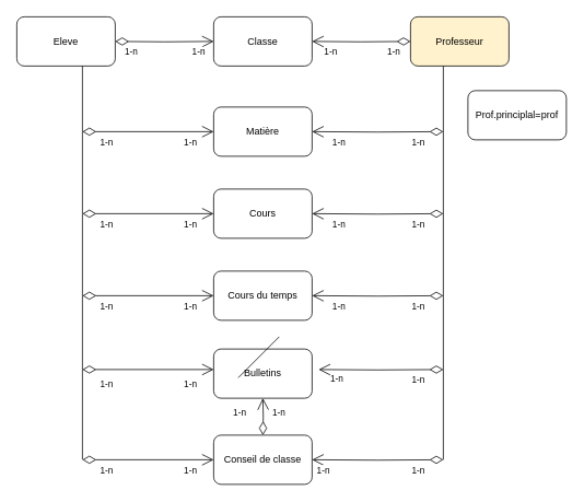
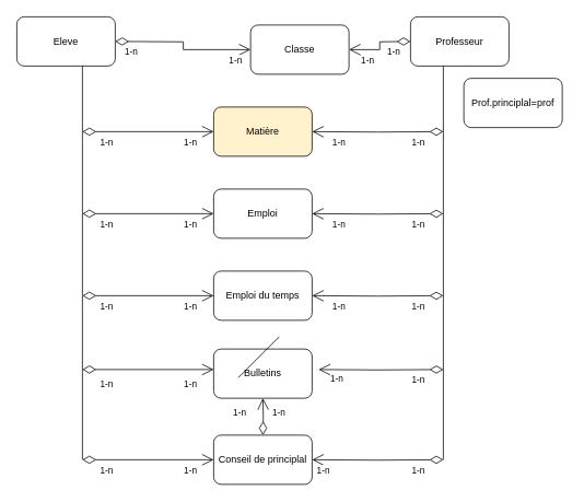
  <mxCell id="0" />
  <mxCell id="1" parent="0" />
  <mxCell id="2" value="Eleve" style="rounded=1;whiteSpace=wrap;html=1;" vertex="1" parent="1"><mxGeometry x="20" y="20" width="120" height="60" as="geometry" /></mxCell>
- <mxCell id="3" value="Professeur" style="rounded=1;whiteSpace=wrap;html=1;fillColor=#fff2cc;" vertex="1" parent="1"><mxGeometry x="500" y="20" width="120" height="60" as="geometry" /></mxCell>
- <mxCell id="4" value="Prof.principlal=prof" style="rounded=1;whiteSpace=wrap;html=1;" vertex="1" parent="1"><mxGeometry x="570" y="110" width="120" height="60" as="geometry" /></mxCell>
- <mxCell id="5" value="Classe" style="rounded=1;whiteSpace=wrap;html=1;" vertex="1" parent="1"><mxGeometry x="260" y="20" width="120" height="60" as="geometry" /></mxCell>
- <mxCell id="6" value="Matière" style="rounded=1;whiteSpace=wrap;html=1;" vertex="1" parent="1"><mxGeometry x="260" y="130" width="120" height="60" as="geometry" /></mxCell>
- <mxCell id="7" value="Cours" style="rounded=1;whiteSpace=wrap;html=1;" vertex="1" parent="1"><mxGeometry x="260" y="230" width="120" height="60" as="geometry" /></mxCell>
- <mxCell id="8" value="Cours du temps" style="rounded=1;whiteSpace=wrap;html=1;" vertex="1" parent="1"><mxGeometry x="260" y="330" width="120" height="60" as="geometry" /></mxCell>
+ <mxCell id="3" value="Professeur" style="rounded=1;whiteSpace=wrap;html=1;" vertex="1" parent="1"><mxGeometry x="500" y="20" width="120" height="60" as="geometry" /></mxCell>
+ <mxCell id="4" value="Prof.principlal=prof" style="rounded=1;whiteSpace=wrap;html=1;" vertex="1" parent="1"><mxGeometry x="565" y="95" width="120" height="60" as="geometry" /></mxCell>
+ <mxCell id="5" value="Classe" style="rounded=1;whiteSpace=wrap;html=1;" vertex="1" parent="1"><mxGeometry x="305" y="30" width="120" height="60" as="geometry" /></mxCell>
+ <mxCell id="6" value="Matière" style="rounded=1;whiteSpace=wrap;html=1;fillColor=#fff2cc;" vertex="1" parent="1"><mxGeometry x="260" y="130" width="120" height="60" as="geometry" /></mxCell>
+ <mxCell id="7" value="Emploi" style="rounded=1;whiteSpace=wrap;html=1;" vertex="1" parent="1"><mxGeometry x="260" y="230" width="120" height="60" as="geometry" /></mxCell>
+ <mxCell id="8" value="Emploi du temps" style="rounded=1;whiteSpace=wrap;html=1;" vertex="1" parent="1"><mxGeometry x="260" y="330" width="120" height="60" as="geometry" /></mxCell>
  <mxCell id="9" value="Bulletins" style="rounded=1;whiteSpace=wrap;html=1;" vertex="1" parent="1"><mxGeometry x="260" y="425" width="120" height="60" as="geometry" /></mxCell>
- <mxCell id="10" value="Conseil de classe" style="rounded=1;whiteSpace=wrap;html=1;" vertex="1" parent="1"><mxGeometry x="260" y="530" width="120" height="60" as="geometry" /></mxCell>
+ <mxCell id="10" value="Conseil de principlal" style="rounded=1;whiteSpace=wrap;html=1;" vertex="1" parent="1"><mxGeometry x="260" y="530" width="120" height="60" as="geometry" /></mxCell>
  <mxCell id="11" value="" style="endArrow=open;html=1;endSize=12;startArrow=diamondThin;startSize=14;startFill=0;edgeStyle=orthogonalEdgeStyle;rounded=0;entryX=0;entryY=0.5;entryDx=0;entryDy=0;" edge="1" parent="1" target="5"><mxGeometry relative="1" as="geometry"><mxPoint x="140" y="50" as="sourcePoint" /><mxPoint x="300" y="50" as="targetPoint" /></mxGeometry></mxCell>
  <mxCell id="12" value="1-n" style="edgeLabel;resizable=0;html=1;align=left;verticalAlign=top;" connectable="0" vertex="1" parent="11"><mxGeometry x="-1" relative="1" as="geometry"><mxPoint x="10" as="offset" /></mxGeometry></mxCell>
  <mxCell id="13" value="1-n" style="edgeLabel;resizable=0;html=1;align=right;verticalAlign=top;" connectable="0" vertex="1" parent="11"><mxGeometry x="1" relative="1" as="geometry"><mxPoint x="-10" as="offset" /></mxGeometry></mxCell>
  <mxCell id="14" value="" style="endArrow=open;html=1;endSize=12;startArrow=diamondThin;startSize=14;startFill=0;edgeStyle=orthogonalEdgeStyle;rounded=0;entryX=1;entryY=0.5;entryDx=0;entryDy=0;" edge="1" parent="1" target="5"><mxGeometry relative="1" as="geometry"><mxPoint x="500" y="50" as="sourcePoint" /><mxPoint x="660" y="50" as="targetPoint" /></mxGeometry></mxCell>
  <mxCell id="15" value="1-n" style="edgeLabel;resizable=0;html=1;align=left;verticalAlign=top;" connectable="0" vertex="1" parent="14"><mxGeometry x="-1" relative="1" as="geometry"><mxPoint x="-30" as="offset" /></mxGeometry></mxCell>
  <mxCell id="16" value="1-n" style="edgeLabel;resizable=0;html=1;align=right;verticalAlign=top;" connectable="0" vertex="1" parent="14"><mxGeometry x="1" relative="1" as="geometry"><mxPoint x="31" as="offset" /></mxGeometry></mxCell>
  <mxCell id="17" value="" style="endArrow=open;html=1;endSize=12;startArrow=diamondThin;startSize=14;startFill=0;edgeStyle=orthogonalEdgeStyle;rounded=0;" edge="1" parent="1"><mxGeometry relative="1" as="geometry"><mxPoint x="100" y="160" as="sourcePoint" /><mxPoint x="260" y="160" as="targetPoint" /></mxGeometry></mxCell>
  <mxCell id="18" value="1-n" style="edgeLabel;resizable=0;html=1;align=left;verticalAlign=top;" connectable="0" vertex="1" parent="17"><mxGeometry x="-1" relative="1" as="geometry"><mxPoint x="20" as="offset" /></mxGeometry></mxCell>
  <mxCell id="19" value="1-n" style="edgeLabel;resizable=0;html=1;align=right;verticalAlign=top;" connectable="0" vertex="1" parent="17"><mxGeometry x="1" relative="1" as="geometry"><mxPoint x="-20" as="offset" /></mxGeometry></mxCell>
  <mxCell id="20" value="" style="endArrow=open;html=1;endSize=12;startArrow=diamondThin;startSize=14;startFill=0;edgeStyle=orthogonalEdgeStyle;rounded=0;" edge="1" parent="1"><mxGeometry relative="1" as="geometry"><mxPoint x="100" y="260" as="sourcePoint" /><mxPoint x="260" y="260" as="targetPoint" /></mxGeometry></mxCell>
  <mxCell id="21" value="1-n" style="edgeLabel;resizable=0;html=1;align=left;verticalAlign=top;" connectable="0" vertex="1" parent="20"><mxGeometry x="-1" relative="1" as="geometry"><mxPoint x="20" as="offset" /></mxGeometry></mxCell>
  <mxCell id="22" value="1-n" style="edgeLabel;resizable=0;html=1;align=right;verticalAlign=top;" connectable="0" vertex="1" parent="20"><mxGeometry x="1" relative="1" as="geometry"><mxPoint x="-20" as="offset" /></mxGeometry></mxCell>
  <mxCell id="23" value="" style="endArrow=open;html=1;endSize=12;startArrow=diamondThin;startSize=14;startFill=0;edgeStyle=orthogonalEdgeStyle;rounded=0;" edge="1" parent="1"><mxGeometry relative="1" as="geometry"><mxPoint x="100" y="360" as="sourcePoint" /><mxPoint x="260" y="360" as="targetPoint" /></mxGeometry></mxCell>
  <mxCell id="24" value="1-n" style="edgeLabel;resizable=0;html=1;align=left;verticalAlign=top;" connectable="0" vertex="1" parent="23"><mxGeometry x="-1" relative="1" as="geometry"><mxPoint x="20" as="offset" /></mxGeometry></mxCell>
  <mxCell id="25" value="1-n" style="edgeLabel;resizable=0;html=1;align=right;verticalAlign=top;" connectable="0" vertex="1" parent="23"><mxGeometry x="1" relative="1" as="geometry"><mxPoint x="-20" as="offset" /></mxGeometry></mxCell>
  <mxCell id="26" value="" style="endArrow=open;html=1;endSize=12;startArrow=diamondThin;startSize=14;startFill=0;edgeStyle=orthogonalEdgeStyle;rounded=0;" edge="1" parent="1"><mxGeometry relative="1" as="geometry"><mxPoint x="100" y="450" as="sourcePoint" /><mxPoint x="260" y="450" as="targetPoint" /></mxGeometry></mxCell>
  <mxCell id="27" value="1-n" style="edgeLabel;resizable=0;html=1;align=left;verticalAlign=top;" connectable="0" vertex="1" parent="26"><mxGeometry x="-1" relative="1" as="geometry"><mxPoint x="20" y="5" as="offset" /></mxGeometry></mxCell>
  <mxCell id="28" value="1-n" style="edgeLabel;resizable=0;html=1;align=right;verticalAlign=top;" connectable="0" vertex="1" parent="26"><mxGeometry x="1" relative="1" as="geometry"><mxPoint x="-20" y="5" as="offset" /></mxGeometry></mxCell>
  <mxCell id="29" value="" style="endArrow=open;html=1;endSize=12;startArrow=diamondThin;startSize=14;startFill=0;edgeStyle=orthogonalEdgeStyle;rounded=0;" edge="1" parent="1"><mxGeometry relative="1" as="geometry"><mxPoint x="100" y="560" as="sourcePoint" /><mxPoint x="260" y="560" as="targetPoint" /></mxGeometry></mxCell>
  <mxCell id="30" value="1-n" style="edgeLabel;resizable=0;html=1;align=left;verticalAlign=top;" connectable="0" vertex="1" parent="29"><mxGeometry x="-1" relative="1" as="geometry"><mxPoint x="20" as="offset" /></mxGeometry></mxCell>
  <mxCell id="31" value="1-n" style="edgeLabel;resizable=0;html=1;align=right;verticalAlign=top;" connectable="0" vertex="1" parent="29"><mxGeometry x="1" relative="1" as="geometry"><mxPoint x="-20" as="offset" /></mxGeometry></mxCell>
  <mxCell id="32" value="" style="endArrow=open;html=1;endSize=12;startArrow=diamondThin;startSize=14;startFill=0;edgeStyle=orthogonalEdgeStyle;rounded=0;entryX=1;entryY=0.5;entryDx=0;entryDy=0;" edge="1" parent="1" target="6"><mxGeometry relative="1" as="geometry"><mxPoint x="540" y="160" as="sourcePoint" /><mxPoint x="700" y="160" as="targetPoint" /></mxGeometry></mxCell>
  <mxCell id="33" value="1-n" style="edgeLabel;resizable=0;html=1;align=left;verticalAlign=top;" connectable="0" vertex="1" parent="32"><mxGeometry x="-1" relative="1" as="geometry"><mxPoint x="-40" as="offset" /></mxGeometry></mxCell>
  <mxCell id="34" value="1-n" style="edgeLabel;resizable=0;html=1;align=right;verticalAlign=top;" connectable="0" vertex="1" parent="32"><mxGeometry x="1" relative="1" as="geometry"><mxPoint x="41" as="offset" /></mxGeometry></mxCell>
  <mxCell id="35" value="" style="endArrow=open;html=1;endSize=12;startArrow=diamondThin;startSize=14;startFill=0;edgeStyle=orthogonalEdgeStyle;rounded=0;entryX=1;entryY=0.5;entryDx=0;entryDy=0;" edge="1" parent="1" target="7"><mxGeometry relative="1" as="geometry"><mxPoint x="540" y="260" as="sourcePoint" /><mxPoint x="700" y="260" as="targetPoint" /></mxGeometry></mxCell>
  <mxCell id="36" value="1-n" style="edgeLabel;resizable=0;html=1;align=left;verticalAlign=top;" connectable="0" vertex="1" parent="35"><mxGeometry x="-1" relative="1" as="geometry"><mxPoint x="-40" as="offset" /></mxGeometry></mxCell>
  <mxCell id="37" value="1-n" style="edgeLabel;resizable=0;html=1;align=right;verticalAlign=top;" connectable="0" vertex="1" parent="35"><mxGeometry x="1" relative="1" as="geometry"><mxPoint x="41" as="offset" /></mxGeometry></mxCell>
  <mxCell id="38" value="" style="endArrow=open;html=1;endSize=12;startArrow=diamondThin;startSize=14;startFill=0;edgeStyle=orthogonalEdgeStyle;rounded=0;entryX=1;entryY=0.5;entryDx=0;entryDy=0;" edge="1" parent="1" target="8"><mxGeometry relative="1" as="geometry"><mxPoint x="540" y="360" as="sourcePoint" /><mxPoint x="700" y="360" as="targetPoint" /></mxGeometry></mxCell>
  <mxCell id="39" value="1-n" style="edgeLabel;resizable=0;html=1;align=left;verticalAlign=top;" connectable="0" vertex="1" parent="38"><mxGeometry x="-1" relative="1" as="geometry"><mxPoint x="-40" as="offset" /></mxGeometry></mxCell>
  <mxCell id="40" value="1-n" style="edgeLabel;resizable=0;html=1;align=right;verticalAlign=top;" connectable="0" vertex="1" parent="38"><mxGeometry x="1" relative="1" as="geometry"><mxPoint x="41" as="offset" /></mxGeometry></mxCell>
  <mxCell id="41" value="" style="endArrow=open;html=1;endSize=12;startArrow=diamondThin;startSize=14;startFill=0;edgeStyle=orthogonalEdgeStyle;rounded=0;entryX=1;entryY=0.5;entryDx=0;entryDy=0;" edge="1" parent="1" target="10"><mxGeometry relative="1" as="geometry"><mxPoint x="540" y="560" as="sourcePoint" /><mxPoint x="700" y="560" as="targetPoint" /></mxGeometry></mxCell>
  <mxCell id="42" value="1-n" style="edgeLabel;resizable=0;html=1;align=left;verticalAlign=top;" connectable="0" vertex="1" parent="41"><mxGeometry x="-1" relative="1" as="geometry"><mxPoint x="-40" as="offset" /></mxGeometry></mxCell>
  <mxCell id="43" value="1-n" style="edgeLabel;resizable=0;html=1;align=right;verticalAlign=top;" connectable="0" vertex="1" parent="41"><mxGeometry x="1" relative="1" as="geometry"><mxPoint x="22" as="offset" /></mxGeometry></mxCell>
  <mxCell id="44" value="" style="endArrow=open;html=1;endSize=12;startArrow=diamondThin;startSize=14;startFill=0;edgeStyle=orthogonalEdgeStyle;rounded=0;entryX=1.067;entryY=0.417;entryDx=0;entryDy=0;entryPerimeter=0;" edge="1" parent="1" target="9"><mxGeometry relative="1" as="geometry"><mxPoint x="540" y="450" as="sourcePoint" /><mxPoint x="700" y="450" as="targetPoint" /></mxGeometry></mxCell>
  <mxCell id="45" value="1-n" style="edgeLabel;resizable=0;html=1;align=left;verticalAlign=top;" connectable="0" vertex="1" parent="44"><mxGeometry x="-1" relative="1" as="geometry"><mxPoint x="-40" as="offset" /></mxGeometry></mxCell>
  <mxCell id="46" value="1-n" style="edgeLabel;html=1;align=center;verticalAlign=middle;resizable=0;points=[];" vertex="1" connectable="0" parent="44"><mxGeometry x="0.944" y="13" relative="1" as="geometry"><mxPoint x="17" y="-3" as="offset" /></mxGeometry></mxCell>
  <mxCell id="47" value="" style="endArrow=open;html=1;endSize=12;startArrow=diamondThin;startSize=14;startFill=0;edgeStyle=orthogonalEdgeStyle;rounded=0;entryX=0.5;entryY=1;entryDx=0;entryDy=0;" edge="1" parent="1" target="9"><mxGeometry relative="1" as="geometry"><mxPoint x="320" y="530" as="sourcePoint" /><mxPoint x="480" y="530" as="targetPoint" /></mxGeometry></mxCell>
  <mxCell id="48" value="1-n" style="edgeLabel;resizable=0;html=1;align=left;verticalAlign=top;" connectable="0" vertex="1" parent="47"><mxGeometry x="-1" relative="1" as="geometry"><mxPoint x="10" y="-40" as="offset" /></mxGeometry></mxCell>
  <mxCell id="49" value="1-n" style="edgeLabel;resizable=0;html=1;align=right;verticalAlign=top;" connectable="0" vertex="1" parent="47"><mxGeometry x="1" relative="1" as="geometry"><mxPoint x="-20" y="5" as="offset" /></mxGeometry></mxCell>
  <mxCell id="50" value="" style="endArrow=none;html=1;rounded=0;" edge="1" parent="1"><mxGeometry width="50" height="50" relative="1" as="geometry"><mxPoint x="290" y="460" as="sourcePoint" /><mxPoint x="340" y="410" as="targetPoint" /></mxGeometry></mxCell>
  <mxCell id="51" value="" style="endArrow=none;html=1;rounded=0;" edge="1" parent="1"><mxGeometry width="50" height="50" relative="1" as="geometry"><mxPoint x="100" y="560" as="sourcePoint" /><mxPoint x="100" y="80" as="targetPoint" /></mxGeometry></mxCell>
  <mxCell id="52" value="" style="endArrow=none;html=1;rounded=0;" edge="1" parent="1"><mxGeometry width="50" height="50" relative="1" as="geometry"><mxPoint x="540" y="560" as="sourcePoint" /><mxPoint x="540" y="80" as="targetPoint" /></mxGeometry></mxCell>
